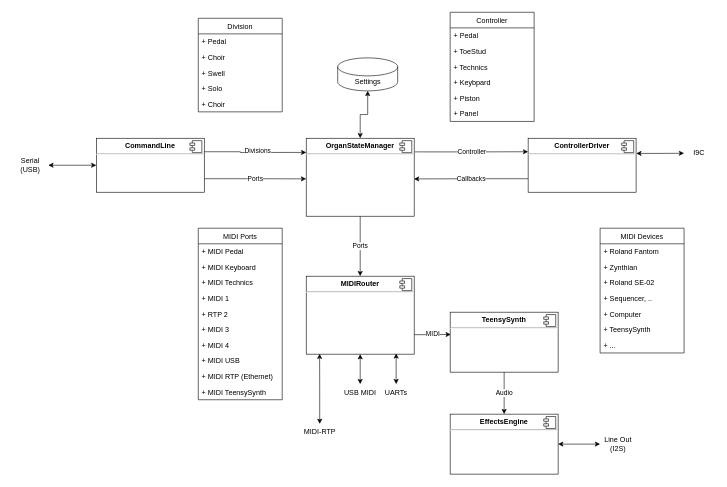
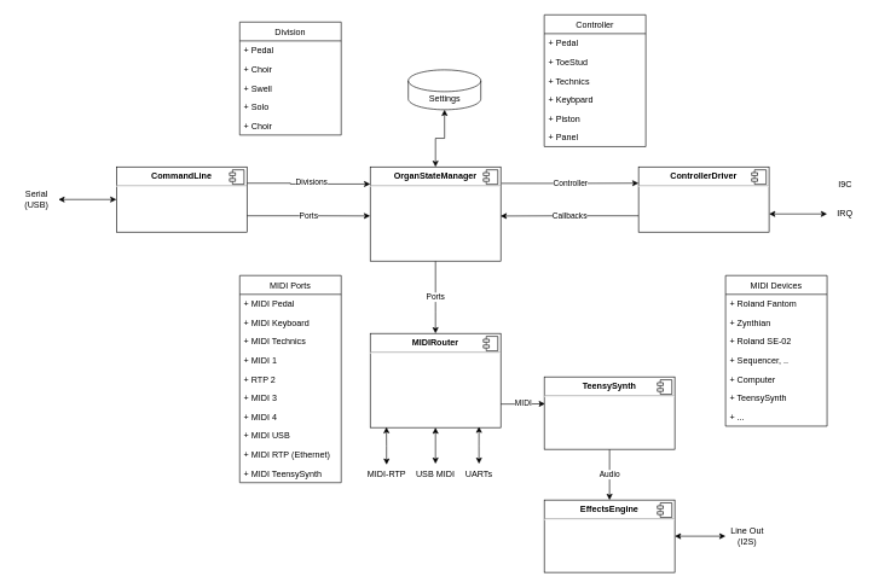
  <mxCell id="0" />
  <mxCell id="1" parent="0" />
  <mxCell id="2" value="Division" style="swimlane;fontStyle=0;childLayout=stackLayout;horizontal=1;startSize=26;fillColor=none;horizontalStack=0;resizeParent=1;resizeParentMax=0;resizeLast=0;collapsible=1;marginBottom=0;" vertex="1" parent="1"><mxGeometry x="330" y="30" width="140" height="156" as="geometry" /></mxCell>
  <mxCell id="3" value="+ Pedal" style="text;strokeColor=none;fillColor=none;align=left;verticalAlign=top;spacingLeft=4;spacingRight=4;overflow=hidden;rotatable=0;points=[[0,0.5],[1,0.5]];portConstraint=eastwest;" vertex="1" parent="2"><mxGeometry y="26" width="140" height="26" as="geometry" /></mxCell>
  <mxCell id="4" value="+ Choir" style="text;strokeColor=none;fillColor=none;align=left;verticalAlign=top;spacingLeft=4;spacingRight=4;overflow=hidden;rotatable=0;points=[[0,0.5],[1,0.5]];portConstraint=eastwest;" vertex="1" parent="2"><mxGeometry y="52" width="140" height="26" as="geometry" /></mxCell>
  <mxCell id="5" value="+ Swell" style="text;strokeColor=none;fillColor=none;align=left;verticalAlign=top;spacingLeft=4;spacingRight=4;overflow=hidden;rotatable=0;points=[[0,0.5],[1,0.5]];portConstraint=eastwest;" vertex="1" parent="2"><mxGeometry y="78" width="140" height="26" as="geometry" /></mxCell>
  <mxCell id="6" value="+ Solo" style="text;strokeColor=none;fillColor=none;align=left;verticalAlign=top;spacingLeft=4;spacingRight=4;overflow=hidden;rotatable=0;points=[[0,0.5],[1,0.5]];portConstraint=eastwest;" vertex="1" parent="2"><mxGeometry y="104" width="140" height="26" as="geometry" /></mxCell>
  <mxCell id="7" value="+ Choir" style="text;strokeColor=none;fillColor=none;align=left;verticalAlign=top;spacingLeft=4;spacingRight=4;overflow=hidden;rotatable=0;points=[[0,0.5],[1,0.5]];portConstraint=eastwest;" vertex="1" parent="2"><mxGeometry y="130" width="140" height="26" as="geometry" /></mxCell>
  <mxCell id="8" value="Controller" style="swimlane;fontStyle=0;childLayout=stackLayout;horizontal=1;startSize=26;fillColor=none;horizontalStack=0;resizeParent=1;resizeParentMax=0;resizeLast=0;collapsible=1;marginBottom=0;" vertex="1" parent="1"><mxGeometry x="750" y="20" width="140" height="182" as="geometry" /></mxCell>
  <mxCell id="9" value="+ Pedal" style="text;strokeColor=none;fillColor=none;align=left;verticalAlign=top;spacingLeft=4;spacingRight=4;overflow=hidden;rotatable=0;points=[[0,0.5],[1,0.5]];portConstraint=eastwest;" vertex="1" parent="8"><mxGeometry y="26" width="140" height="26" as="geometry" /></mxCell>
  <mxCell id="10" value="+ ToeStud" style="text;strokeColor=none;fillColor=none;align=left;verticalAlign=top;spacingLeft=4;spacingRight=4;overflow=hidden;rotatable=0;points=[[0,0.5],[1,0.5]];portConstraint=eastwest;" vertex="1" parent="8"><mxGeometry y="52" width="140" height="26" as="geometry" /></mxCell>
  <mxCell id="11" value="+ Technics" style="text;strokeColor=none;fillColor=none;align=left;verticalAlign=top;spacingLeft=4;spacingRight=4;overflow=hidden;rotatable=0;points=[[0,0.5],[1,0.5]];portConstraint=eastwest;" vertex="1" parent="8"><mxGeometry y="78" width="140" height="26" as="geometry" /></mxCell>
  <mxCell id="12" value="+ Keybpard" style="text;strokeColor=none;fillColor=none;align=left;verticalAlign=top;spacingLeft=4;spacingRight=4;overflow=hidden;rotatable=0;points=[[0,0.5],[1,0.5]];portConstraint=eastwest;" vertex="1" parent="8"><mxGeometry y="104" width="140" height="26" as="geometry" /></mxCell>
  <mxCell id="13" value="+ Piston" style="text;strokeColor=none;fillColor=none;align=left;verticalAlign=top;spacingLeft=4;spacingRight=4;overflow=hidden;rotatable=0;points=[[0,0.5],[1,0.5]];portConstraint=eastwest;" vertex="1" parent="8"><mxGeometry y="130" width="140" height="26" as="geometry" /></mxCell>
  <mxCell id="14" value="+ Panel" style="text;strokeColor=none;fillColor=none;align=left;verticalAlign=top;spacingLeft=4;spacingRight=4;overflow=hidden;rotatable=0;points=[[0,0.5],[1,0.5]];portConstraint=eastwest;" vertex="1" parent="8"><mxGeometry y="156" width="140" height="26" as="geometry" /></mxCell>
  <mxCell id="15" value="Divisions" style="edgeStyle=orthogonalEdgeStyle;rounded=0;orthogonalLoop=1;jettySize=auto;html=1;exitX=1;exitY=0.25;exitDx=0;exitDy=0;entryX=0;entryY=0.182;entryDx=0;entryDy=0;startArrow=none;startFill=0;entryPerimeter=0;" edge="1" parent="1" source="17" target="23"><mxGeometry x="0.048" y="3" relative="1" as="geometry"><Array as="points"><mxPoint x="400" y="253" /><mxPoint x="400" y="254" /></Array><mxPoint as="offset" /></mxGeometry></mxCell>
  <mxCell id="16" value="Ports" style="edgeStyle=orthogonalEdgeStyle;rounded=0;orthogonalLoop=1;jettySize=auto;html=1;exitX=1;exitY=0.75;exitDx=0;exitDy=0;entryX=-0.001;entryY=0.521;entryDx=0;entryDy=0;startArrow=none;startFill=0;entryPerimeter=0;" edge="1" parent="1" source="17" target="23"><mxGeometry relative="1" as="geometry" /></mxCell>
  <mxCell id="17" value="&lt;p style=&quot;margin:0px;margin-top:6px;text-align:center;&quot;&gt;&lt;b&gt;CommandLine&lt;/b&gt;&lt;/p&gt;&lt;hr&gt;&lt;p style=&quot;margin:0px;margin-left:8px;&quot;&gt;&lt;br&gt;&lt;/p&gt;" style="align=left;overflow=fill;html=1;dropTarget=0;" vertex="1" parent="1"><mxGeometry y="230" width="180" height="90" as="geometry" x="160" /></mxCell>
  <mxCell id="18" value="" style="shape=component;jettyWidth=8;jettyHeight=4;" vertex="1" parent="17"><mxGeometry x="1" width="20" height="20" relative="1" as="geometry"><mxPoint x="-24" y="4" as="offset" /></mxGeometry></mxCell>
  <mxCell id="19" value="" style="endArrow=classic;html=1;rounded=0;entryX=0;entryY=0.5;entryDx=0;entryDy=0;startArrow=classic;startFill=1;exitX=1;exitY=0.5;exitDx=0;exitDy=0;" edge="1" parent="1" source="20" target="17"><mxGeometry width="50" height="50" relative="1" as="geometry"><mxPoint x="20" y="275" as="sourcePoint" /><mxPoint x="10" y="320" as="targetPoint" /></mxGeometry></mxCell>
  <mxCell id="20" value="Serial (USB)" style="text;html=1;strokeColor=none;fillColor=none;align=center;verticalAlign=middle;whiteSpace=wrap;rounded=0;" vertex="1" parent="1"><mxGeometry x="20" y="260" width="60" height="30" as="geometry" /></mxCell>
  <mxCell id="21" value="Controller" style="edgeStyle=orthogonalEdgeStyle;rounded=0;orthogonalLoop=1;jettySize=auto;html=1;exitX=1.005;exitY=0.175;exitDx=0;exitDy=0;entryX=0;entryY=0.25;entryDx=0;entryDy=0;startArrow=none;startFill=0;exitPerimeter=0;" edge="1" parent="1" source="23" target="28"><mxGeometry relative="1" as="geometry" /></mxCell>
  <mxCell id="22" value="Ports" style="edgeStyle=orthogonalEdgeStyle;rounded=0;orthogonalLoop=1;jettySize=auto;html=1;exitX=0.5;exitY=1;exitDx=0;exitDy=0;entryX=0.5;entryY=0;entryDx=0;entryDy=0;startArrow=none;startFill=0;" edge="1" parent="1" source="23" target="36"><mxGeometry relative="1" as="geometry"><Array as="points"><mxPoint x="600" y="430" /><mxPoint x="600" y="430" /></Array></mxGeometry></mxCell>
  <mxCell id="23" value="&lt;p style=&quot;margin:0px;margin-top:6px;text-align:center;&quot;&gt;&lt;b&gt;OrganStateManager&lt;/b&gt;&lt;/p&gt;&lt;hr&gt;&lt;p style=&quot;margin:0px;margin-left:8px;&quot;&gt;&lt;br&gt;&lt;/p&gt;" style="align=left;overflow=fill;html=1;dropTarget=0;" vertex="1" parent="1"><mxGeometry x="510" y="230" width="180" height="130" as="geometry" /></mxCell>
  <mxCell id="24" value="" style="shape=component;jettyWidth=8;jettyHeight=4;" vertex="1" parent="23"><mxGeometry x="1" width="20" height="20" relative="1" as="geometry"><mxPoint x="-24" y="4" as="offset" /></mxGeometry></mxCell>
- <mxCell id="25" style="edgeStyle=orthogonalEdgeStyle;rounded=0;orthogonalLoop=1;jettySize=auto;html=1;exitX=1.002;exitY=0.281;exitDx=0;exitDy=0;startArrow=classic;startFill=1;exitPerimeter=0;" edge="1" parent="1" source="28" target="30"><mxGeometry relative="1" as="geometry" /></mxCell>
+ <mxCell id="26" style="edgeStyle=orthogonalEdgeStyle;rounded=0;orthogonalLoop=1;jettySize=auto;html=1;exitX=1;exitY=0.722;exitDx=0;exitDy=0;startArrow=classic;startFill=1;exitPerimeter=0;" edge="1" parent="1" source="28" target="31"><mxGeometry relative="1" as="geometry" /></mxCell>
  <mxCell id="27" value="Callbacks" style="edgeStyle=orthogonalEdgeStyle;rounded=0;orthogonalLoop=1;jettySize=auto;html=1;exitX=0;exitY=0.75;exitDx=0;exitDy=0;startArrow=none;startFill=0;" edge="1" parent="1" source="28"><mxGeometry relative="1" as="geometry"><mxPoint x="689.714" y="297.857" as="targetPoint" /></mxGeometry></mxCell>
  <mxCell id="28" value="&lt;p style=&quot;margin:0px;margin-top:6px;text-align:center;&quot;&gt;&lt;b&gt;ControllerDriver&lt;/b&gt;&lt;/p&gt;&lt;hr&gt;&lt;p style=&quot;margin:0px;margin-left:8px;&quot;&gt;&lt;br&gt;&lt;/p&gt;" style="align=left;overflow=fill;html=1;dropTarget=0;" vertex="1" parent="1"><mxGeometry x="880" y="230" width="180" height="90" as="geometry" /></mxCell>
  <mxCell id="29" value="" style="shape=component;jettyWidth=8;jettyHeight=4;" vertex="1" parent="28"><mxGeometry x="1" width="20" height="20" relative="1" as="geometry"><mxPoint x="-24" y="4" as="offset" /></mxGeometry></mxCell>
  <mxCell id="30" value="I9C" style="text;html=1;strokeColor=none;fillColor=none;align=center;verticalAlign=middle;whiteSpace=wrap;rounded=0;" vertex="1" parent="1"><mxGeometry x="1140" y="240" width="50" height="30" as="geometry" /></mxCell>
+ <mxCell id="31" value="IRQ" style="text;html=1;strokeColor=none;fillColor=none;align=center;verticalAlign=middle;whiteSpace=wrap;rounded=0;" vertex="1" parent="1"><mxGeometry x="1140" y="280" width="50" height="30" as="geometry" /></mxCell>
  <mxCell id="32" style="edgeStyle=orthogonalEdgeStyle;rounded=0;orthogonalLoop=1;jettySize=auto;html=1;exitX=0.5;exitY=1;exitDx=0;exitDy=0;exitPerimeter=0;entryX=0.5;entryY=0;entryDx=0;entryDy=0;startArrow=classic;startFill=1;" edge="1" parent="1" source="33" target="23"><mxGeometry relative="1" as="geometry" /></mxCell>
  <mxCell id="33" value="Settings" style="shape=cylinder3;whiteSpace=wrap;html=1;boundedLbl=1;backgroundOutline=1;size=15;" vertex="1" parent="1"><mxGeometry x="562.5" y="96" width="100" height="55" as="geometry" /></mxCell>
  <mxCell id="34" style="edgeStyle=orthogonalEdgeStyle;rounded=0;orthogonalLoop=1;jettySize=auto;html=1;exitX=0.833;exitY=0.99;exitDx=0;exitDy=0;startArrow=classic;startFill=1;exitPerimeter=0;" edge="1" parent="1" source="36" target="57"><mxGeometry relative="1" as="geometry" /></mxCell>
  <mxCell id="35" value="MIDI" style="edgeStyle=orthogonalEdgeStyle;rounded=0;orthogonalLoop=1;jettySize=auto;html=1;exitX=1;exitY=0.75;exitDx=0;exitDy=0;entryX=0.006;entryY=0.371;entryDx=0;entryDy=0;entryPerimeter=0;startArrow=none;startFill=0;" edge="1" parent="1" source="36" target="67"><mxGeometry relative="1" as="geometry" /></mxCell>
  <mxCell id="36" value="&lt;p style=&quot;margin:0px;margin-top:6px;text-align:center;&quot;&gt;&lt;b&gt;MIDIRouter&lt;/b&gt;&lt;/p&gt;&lt;hr&gt;&lt;p style=&quot;margin:0px;margin-left:8px;&quot;&gt;&lt;br&gt;&lt;/p&gt;" style="align=left;overflow=fill;html=1;dropTarget=0;" vertex="1" parent="1"><mxGeometry x="510" y="460" width="180" height="130" as="geometry" /></mxCell>
  <mxCell id="37" value="" style="shape=component;jettyWidth=8;jettyHeight=4;" vertex="1" parent="36"><mxGeometry x="1" width="20" height="20" relative="1" as="geometry"><mxPoint x="-24" y="4" as="offset" /></mxGeometry></mxCell>
  <mxCell id="38" value="MIDI Ports" style="swimlane;fontStyle=0;childLayout=stackLayout;horizontal=1;startSize=26;fillColor=none;horizontalStack=0;resizeParent=1;resizeParentMax=0;resizeLast=0;collapsible=1;marginBottom=0;" vertex="1" parent="1"><mxGeometry x="330" y="380" width="140" height="286" as="geometry" /></mxCell>
  <mxCell id="39" value="+ MIDI Pedal&#10;" style="text;strokeColor=none;fillColor=none;align=left;verticalAlign=top;spacingLeft=4;spacingRight=4;overflow=hidden;rotatable=0;points=[[0,0.5],[1,0.5]];portConstraint=eastwest;" vertex="1" parent="38"><mxGeometry y="26" width="140" height="26" as="geometry" /></mxCell>
  <mxCell id="40" value="+ MIDI Keyboard" style="text;strokeColor=none;fillColor=none;align=left;verticalAlign=top;spacingLeft=4;spacingRight=4;overflow=hidden;rotatable=0;points=[[0,0.5],[1,0.5]];portConstraint=eastwest;" vertex="1" parent="38"><mxGeometry y="52" width="140" height="26" as="geometry" /></mxCell>
  <mxCell id="41" value="+ MIDI Technics" style="text;strokeColor=none;fillColor=none;align=left;verticalAlign=top;spacingLeft=4;spacingRight=4;overflow=hidden;rotatable=0;points=[[0,0.5],[1,0.5]];portConstraint=eastwest;" vertex="1" parent="38"><mxGeometry y="78" width="140" height="26" as="geometry" /></mxCell>
  <mxCell id="42" value="+ MIDI 1" style="text;strokeColor=none;fillColor=none;align=left;verticalAlign=top;spacingLeft=4;spacingRight=4;overflow=hidden;rotatable=0;points=[[0,0.5],[1,0.5]];portConstraint=eastwest;" vertex="1" parent="38"><mxGeometry y="104" width="140" height="26" as="geometry" /></mxCell>
  <mxCell id="43" value="+ RTP 2" style="text;strokeColor=none;fillColor=none;align=left;verticalAlign=top;spacingLeft=4;spacingRight=4;overflow=hidden;rotatable=0;points=[[0,0.5],[1,0.5]];portConstraint=eastwest;" vertex="1" parent="38"><mxGeometry y="130" width="140" height="26" as="geometry" /></mxCell>
  <mxCell id="44" value="+ MIDI 3" style="text;strokeColor=none;fillColor=none;align=left;verticalAlign=top;spacingLeft=4;spacingRight=4;overflow=hidden;rotatable=0;points=[[0,0.5],[1,0.5]];portConstraint=eastwest;" vertex="1" parent="38"><mxGeometry y="156" width="140" height="26" as="geometry" /></mxCell>
  <mxCell id="45" value="+ MIDI 4" style="text;strokeColor=none;fillColor=none;align=left;verticalAlign=top;spacingLeft=4;spacingRight=4;overflow=hidden;rotatable=0;points=[[0,0.5],[1,0.5]];portConstraint=eastwest;" vertex="1" parent="38"><mxGeometry y="182" width="140" height="26" as="geometry" /></mxCell>
  <mxCell id="46" value="+ MIDI USB" style="text;strokeColor=none;fillColor=none;align=left;verticalAlign=top;spacingLeft=4;spacingRight=4;overflow=hidden;rotatable=0;points=[[0,0.5],[1,0.5]];portConstraint=eastwest;" vertex="1" parent="38"><mxGeometry y="208" width="140" height="26" as="geometry" /></mxCell>
  <mxCell id="47" value="+ MIDI RTP (Ethernet)" style="text;strokeColor=none;fillColor=none;align=left;verticalAlign=top;spacingLeft=4;spacingRight=4;overflow=hidden;rotatable=0;points=[[0,0.5],[1,0.5]];portConstraint=eastwest;" vertex="1" parent="38"><mxGeometry y="234" width="140" height="26" as="geometry" /></mxCell>
  <mxCell id="48" value="+ MIDI TeensySynth" style="text;strokeColor=none;fillColor=none;align=left;verticalAlign=top;spacingLeft=4;spacingRight=4;overflow=hidden;rotatable=0;points=[[0,0.5],[1,0.5]];portConstraint=eastwest;" vertex="1" parent="38"><mxGeometry y="260" width="140" height="26" as="geometry" /></mxCell>
  <mxCell id="49" value="MIDI Devices" style="swimlane;fontStyle=0;childLayout=stackLayout;horizontal=1;startSize=26;fillColor=none;horizontalStack=0;resizeParent=1;resizeParentMax=0;resizeLast=0;collapsible=1;marginBottom=0;" vertex="1" parent="1"><mxGeometry x="1000" y="380" width="140" height="208" as="geometry" /></mxCell>
  <mxCell id="50" value="+ Roland Fantom" style="text;strokeColor=none;fillColor=none;align=left;verticalAlign=top;spacingLeft=4;spacingRight=4;overflow=hidden;rotatable=0;points=[[0,0.5],[1,0.5]];portConstraint=eastwest;" vertex="1" parent="49"><mxGeometry y="26" width="140" height="26" as="geometry" /></mxCell>
  <mxCell id="51" value="+ Zynthian" style="text;strokeColor=none;fillColor=none;align=left;verticalAlign=top;spacingLeft=4;spacingRight=4;overflow=hidden;rotatable=0;points=[[0,0.5],[1,0.5]];portConstraint=eastwest;" vertex="1" parent="49"><mxGeometry y="52" width="140" height="26" as="geometry" /></mxCell>
  <mxCell id="52" value="+ Roland SE-02" style="text;strokeColor=none;fillColor=none;align=left;verticalAlign=top;spacingLeft=4;spacingRight=4;overflow=hidden;rotatable=0;points=[[0,0.5],[1,0.5]];portConstraint=eastwest;" vertex="1" parent="49"><mxGeometry y="78" width="140" height="26" as="geometry" /></mxCell>
  <mxCell id="53" value="+ Sequencer, .." style="text;strokeColor=none;fillColor=none;align=left;verticalAlign=top;spacingLeft=4;spacingRight=4;overflow=hidden;rotatable=0;points=[[0,0.5],[1,0.5]];portConstraint=eastwest;" vertex="1" parent="49"><mxGeometry y="104" width="140" height="26" as="geometry" /></mxCell>
  <mxCell id="54" value="+ Computer" style="text;strokeColor=none;fillColor=none;align=left;verticalAlign=top;spacingLeft=4;spacingRight=4;overflow=hidden;rotatable=0;points=[[0,0.5],[1,0.5]];portConstraint=eastwest;" vertex="1" parent="49"><mxGeometry y="130" width="140" height="26" as="geometry" /></mxCell>
  <mxCell id="55" value="+ TeensySynth" style="text;strokeColor=none;fillColor=none;align=left;verticalAlign=top;spacingLeft=4;spacingRight=4;overflow=hidden;rotatable=0;points=[[0,0.5],[1,0.5]];portConstraint=eastwest;" vertex="1" parent="49"><mxGeometry y="156" width="140" height="26" as="geometry" /></mxCell>
  <mxCell id="56" value="+ ..." style="text;strokeColor=none;fillColor=none;align=left;verticalAlign=top;spacingLeft=4;spacingRight=4;overflow=hidden;rotatable=0;points=[[0,0.5],[1,0.5]];portConstraint=eastwest;" vertex="1" parent="49"><mxGeometry y="182" width="140" height="26" as="geometry" /></mxCell>
  <mxCell id="57" value="UARTs" style="text;html=1;strokeColor=none;fillColor=none;align=center;verticalAlign=middle;whiteSpace=wrap;rounded=0;" vertex="1" parent="1"><mxGeometry x="630" y="640" width="60" height="30" as="geometry" /></mxCell>
  <mxCell id="58" style="edgeStyle=orthogonalEdgeStyle;rounded=0;orthogonalLoop=1;jettySize=auto;html=1;exitX=0.5;exitY=0;exitDx=0;exitDy=0;entryX=0.5;entryY=1;entryDx=0;entryDy=0;startArrow=classic;startFill=1;" edge="1" parent="1" source="59" target="36"><mxGeometry relative="1" as="geometry" /></mxCell>
  <mxCell id="59" value="USB MIDI" style="text;html=1;strokeColor=none;fillColor=none;align=center;verticalAlign=middle;whiteSpace=wrap;rounded=0;" vertex="1" parent="1"><mxGeometry x="570" y="640" width="60" height="30" as="geometry" /></mxCell>
  <mxCell id="60" style="edgeStyle=orthogonalEdgeStyle;rounded=0;orthogonalLoop=1;jettySize=auto;html=1;exitX=0.5;exitY=0;exitDx=0;exitDy=0;entryX=0.124;entryY=0.995;entryDx=0;entryDy=0;entryPerimeter=0;startArrow=classic;startFill=1;" edge="1" parent="1" source="61" target="36"><mxGeometry relative="1" as="geometry" /></mxCell>
- <mxCell id="61" value="MIDI-RTP" style="text;html=1;strokeColor=none;fillColor=none;align=center;verticalAlign=middle;whiteSpace=wrap;rounded=0;" vertex="1" parent="1"><mxGeometry x="502.5" y="706.25" width="60" height="27.5" as="geometry" /></mxCell>
+ <mxCell id="61" value="MIDI-RTP" style="text;html=1;strokeColor=none;fillColor=none;align=center;verticalAlign=middle;whiteSpace=wrap;rounded=0;" vertex="1" parent="1"><mxGeometry x="502.5" y="641.25" width="60" height="27.5" as="geometry" /></mxCell>
  <mxCell id="62" style="edgeStyle=orthogonalEdgeStyle;rounded=0;orthogonalLoop=1;jettySize=auto;html=1;exitX=1;exitY=0.5;exitDx=0;exitDy=0;entryX=0;entryY=0.5;entryDx=0;entryDy=0;startArrow=classic;startFill=1;" edge="1" parent="1" source="63" target="65"><mxGeometry relative="1" as="geometry" /></mxCell>
  <mxCell id="63" value="&lt;p style=&quot;margin:0px;margin-top:6px;text-align:center;&quot;&gt;&lt;b&gt;EffectsEngine&lt;/b&gt;&lt;/p&gt;&lt;hr&gt;&lt;p style=&quot;margin:0px;margin-left:8px;&quot;&gt;&lt;br&gt;&lt;/p&gt;" style="align=left;overflow=fill;html=1;dropTarget=0;" vertex="1" parent="1"><mxGeometry x="750" y="690" width="180" height="100" as="geometry" /></mxCell>
  <mxCell id="64" value="" style="shape=component;jettyWidth=8;jettyHeight=4;" vertex="1" parent="63"><mxGeometry x="1" width="20" height="20" relative="1" as="geometry"><mxPoint x="-24" y="4" as="offset" /></mxGeometry></mxCell>
  <mxCell id="65" value="Line Out (I2S)" style="text;html=1;strokeColor=none;fillColor=none;align=center;verticalAlign=middle;whiteSpace=wrap;rounded=0;" vertex="1" parent="1"><mxGeometry x="1000" y="725" width="60" height="30" as="geometry" /></mxCell>
  <mxCell id="66" value="Audio" style="edgeStyle=orthogonalEdgeStyle;rounded=0;orthogonalLoop=1;jettySize=auto;html=1;exitX=0.5;exitY=1;exitDx=0;exitDy=0;entryX=0.5;entryY=0;entryDx=0;entryDy=0;startArrow=none;startFill=0;" edge="1" parent="1" source="67" target="63"><mxGeometry relative="1" as="geometry" /></mxCell>
  <mxCell id="67" value="&lt;p style=&quot;margin:0px;margin-top:6px;text-align:center;&quot;&gt;&lt;b&gt;TeensySynth&lt;/b&gt;&lt;/p&gt;&lt;hr&gt;&lt;p style=&quot;margin:0px;margin-left:8px;&quot;&gt;&lt;br&gt;&lt;/p&gt;" style="align=left;overflow=fill;html=1;dropTarget=0;" vertex="1" parent="1"><mxGeometry x="750" y="520" width="180" height="100" as="geometry" /></mxCell>
  <mxCell id="68" value="" style="shape=component;jettyWidth=8;jettyHeight=4;" vertex="1" parent="67"><mxGeometry x="1" width="20" height="20" relative="1" as="geometry"><mxPoint x="-24" y="4" as="offset" /></mxGeometry></mxCell>
